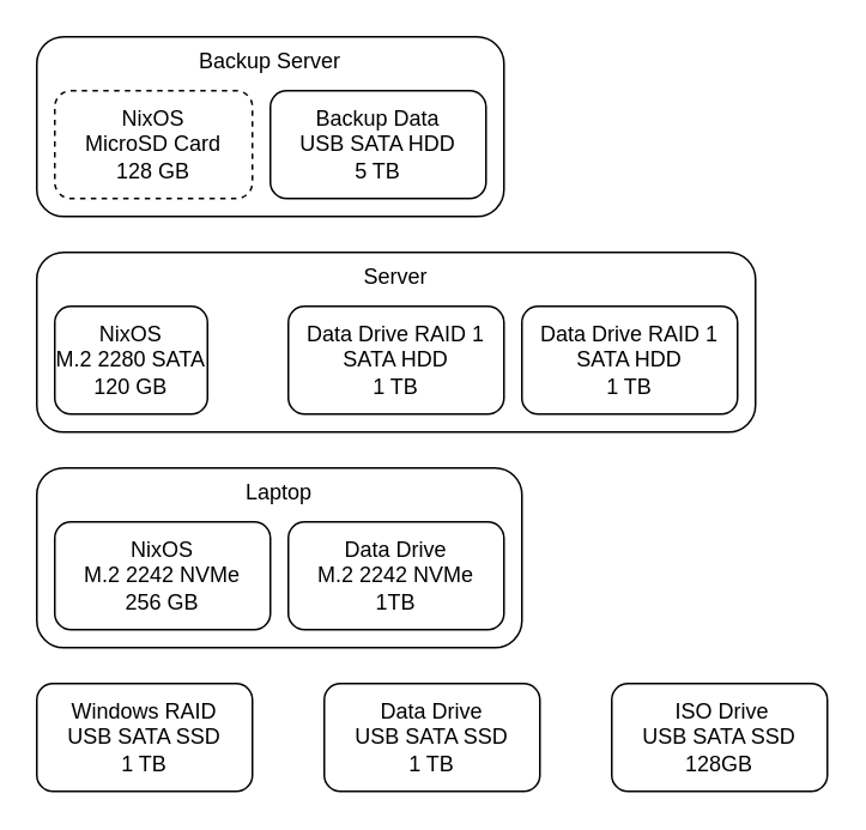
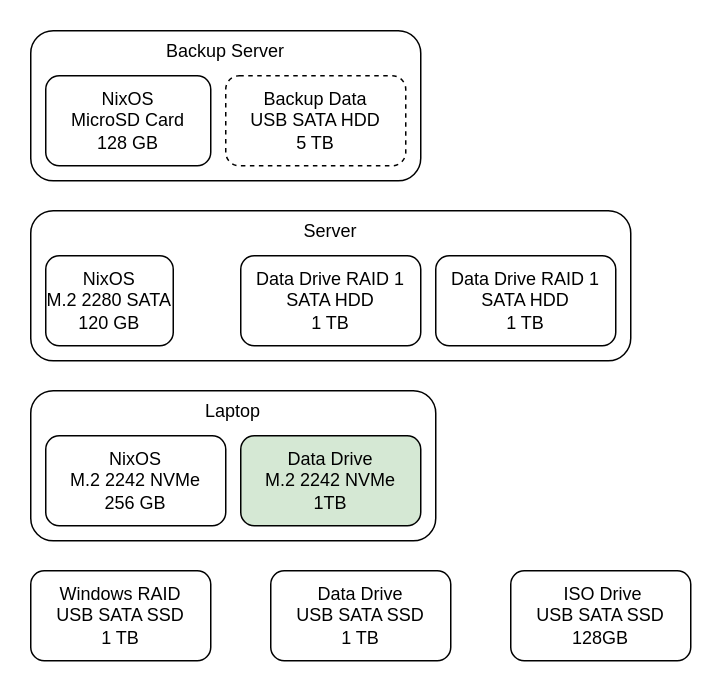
  <mxCell id="0" />
  <mxCell id="1" parent="0" />
  <mxCell id="2" value="Windows RAID&lt;br&gt;USB SATA SSD&lt;br style=&quot;border-color: var(--border-color);&quot;&gt;1 TB" style="rounded=1;whiteSpace=wrap;html=1;" parent="1" vertex="1"><mxGeometry x="20" y="380" width="120" height="60" as="geometry" /></mxCell>
  <mxCell id="3" value="&amp;nbsp;ISO Drive&lt;br&gt;USB SATA SSD&lt;br&gt;128GB" style="rounded=1;whiteSpace=wrap;html=1;" parent="1" vertex="1"><mxGeometry x="340" y="380" width="120" height="60" as="geometry" /></mxCell>
  <mxCell id="4" value="Data Drive&lt;br&gt;USB SATA SSD&lt;br&gt;1 TB" style="rounded=1;whiteSpace=wrap;html=1;" parent="1" vertex="1"><mxGeometry x="180" y="380" width="120" height="60" as="geometry" /></mxCell>
  <mxCell id="5" value="" style="group" vertex="1" connectable="0" parent="1"><mxGeometry x="20" y="20" width="260" height="100" as="geometry" /></mxCell>
  <mxCell id="6" value="Backup Server" style="rounded=1;whiteSpace=wrap;html=1;verticalAlign=top;" parent="5" vertex="1"><mxGeometry width="260" height="100" as="geometry" /></mxCell>
- <mxCell id="7" value="Backup Data&lt;br&gt;USB SATA HDD&lt;br&gt;5 TB" style="rounded=1;whiteSpace=wrap;html=1;" parent="5" vertex="1"><mxGeometry x="130" y="30" width="120" height="60" as="geometry" /></mxCell>
- <mxCell id="8" value="NixOS&lt;br&gt;MicroSD Card&lt;br&gt;128 GB" style="rounded=1;whiteSpace=wrap;html=1;dashed=1;" parent="5" vertex="1"><mxGeometry x="10" y="30" width="110" height="60" as="geometry" /></mxCell>
+ <mxCell id="7" value="Backup Data&lt;br&gt;USB SATA HDD&lt;br&gt;5 TB" style="rounded=1;whiteSpace=wrap;html=1;dashed=1;" parent="5" vertex="1"><mxGeometry x="130" y="30" width="120" height="60" as="geometry" /></mxCell>
+ <mxCell id="8" value="NixOS&lt;br&gt;MicroSD Card&lt;br&gt;128 GB" style="rounded=1;whiteSpace=wrap;html=1;" parent="5" vertex="1"><mxGeometry x="10" y="30" width="110" height="60" as="geometry" /></mxCell>
  <mxCell id="9" value="" style="group" vertex="1" connectable="0" parent="1"><mxGeometry x="20" y="260" width="270" height="100" as="geometry" /></mxCell>
  <mxCell id="10" value="Laptop" style="rounded=1;whiteSpace=wrap;html=1;verticalAlign=top;" parent="9" vertex="1"><mxGeometry width="270" height="100" as="geometry" /></mxCell>
  <mxCell id="11" value="NixOS&lt;br&gt;M.2 2242 NVMe&lt;br&gt;256 GB" style="rounded=1;whiteSpace=wrap;html=1;" parent="9" vertex="1"><mxGeometry x="10" y="30" width="120" height="60" as="geometry" /></mxCell>
- <mxCell id="12" value="Data Drive&lt;br&gt;M.2 2242 NVMe&lt;br style=&quot;border-color: var(--border-color);&quot;&gt;1TB" style="rounded=1;whiteSpace=wrap;html=1;" parent="9" vertex="1"><mxGeometry x="140" y="30" width="120" height="60" as="geometry" /></mxCell>
+ <mxCell id="12" value="Data Drive&lt;br&gt;M.2 2242 NVMe&lt;br style=&quot;border-color: var(--border-color);&quot;&gt;1TB" style="rounded=1;whiteSpace=wrap;html=1;fillColor=#d5e8d4;" parent="9" vertex="1"><mxGeometry x="140" y="30" width="120" height="60" as="geometry" /></mxCell>
  <mxCell id="13" value="" style="group" vertex="1" connectable="0" parent="1"><mxGeometry x="20" y="140" width="400" height="100" as="geometry" /></mxCell>
  <mxCell id="14" value="Server" style="rounded=1;whiteSpace=wrap;html=1;verticalAlign=top;" parent="13" vertex="1"><mxGeometry width="400" height="100" as="geometry" /></mxCell>
  <mxCell id="15" value="Data Drive RAID 1&lt;br&gt;SATA HDD&lt;br&gt;1 TB" style="rounded=1;whiteSpace=wrap;html=1;" parent="13" vertex="1"><mxGeometry x="140" y="30" width="120" height="60" as="geometry" /></mxCell>
  <mxCell id="16" value="NixOS&lt;br&gt;M.2 2280 SATA&lt;br&gt;120 GB" style="rounded=1;whiteSpace=wrap;html=1;" parent="13" vertex="1"><mxGeometry x="10" y="30" width="85" height="60" as="geometry" /></mxCell>
  <mxCell id="17" value="Data Drive RAID 1&lt;br&gt;SATA HDD&lt;br&gt;1 TB" style="rounded=1;whiteSpace=wrap;html=1;" parent="13" vertex="1"><mxGeometry x="270" y="30" width="120" height="60" as="geometry" /></mxCell>
